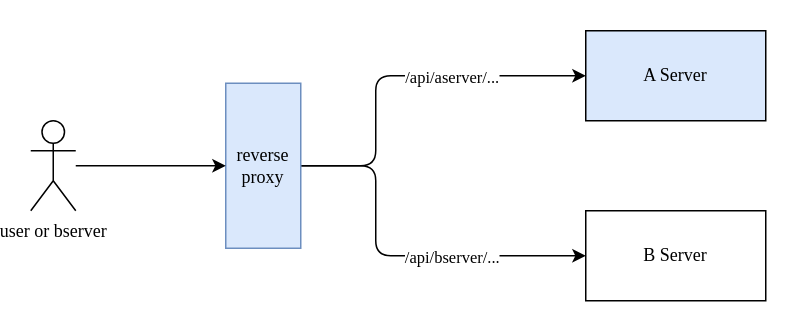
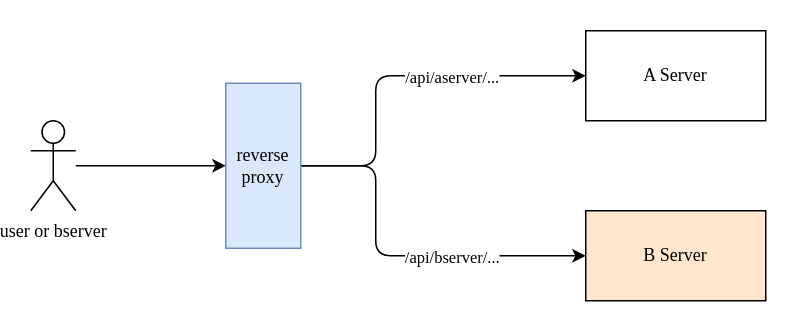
  <mxCell id="0" />
  <mxCell id="1" parent="0" />
  <mxCell id="2" style="edgeStyle=orthogonalEdgeStyle;html=1;exitX=1;exitY=0.5;exitDx=0;exitDy=0;entryX=0;entryY=0.5;entryDx=0;entryDy=0;fontFamily=Comic Sans MS;" parent="1" source="6" target="9" edge="1"><mxGeometry relative="1" as="geometry"><mxPoint x="280" y="55" as="targetPoint" /><Array as="points"><mxPoint x="250" y="110" /><mxPoint x="250" y="50" /></Array></mxGeometry></mxCell>
  <mxCell id="3" value="/api/aserver/..." style="edgeLabel;html=1;align=center;verticalAlign=middle;resizable=0;points=[];fontFamily=Comic Sans MS;" parent="2" vertex="1" connectable="0"><mxGeometry x="0.224" y="-2" relative="1" as="geometry"><mxPoint x="7" y="-2" as="offset" /></mxGeometry></mxCell>
  <mxCell id="4" style="edgeStyle=orthogonalEdgeStyle;html=1;exitX=1;exitY=0.5;exitDx=0;exitDy=0;entryX=0;entryY=0.5;entryDx=0;entryDy=0;fontFamily=Comic Sans MS;" parent="1" source="6" target="10" edge="1"><mxGeometry relative="1" as="geometry"><mxPoint x="260" y="205" as="targetPoint" /><Array as="points"><mxPoint x="250" y="110" /><mxPoint x="250" y="170" /></Array></mxGeometry></mxCell>
  <mxCell id="5" value="/api/bserver/..." style="edgeLabel;html=1;align=center;verticalAlign=middle;resizable=0;points=[];fontFamily=Comic Sans MS;" parent="4" vertex="1" connectable="0"><mxGeometry x="0.056" y="-1" relative="1" as="geometry"><mxPoint x="28" y="-1" as="offset" /></mxGeometry></mxCell>
  <mxCell id="6" value="reverse proxy" style="rounded=0;whiteSpace=wrap;html=1;fontFamily=Comic Sans MS;fillColor=#dae8fc;strokeColor=#6c8ebf;" parent="1" vertex="1"><mxGeometry x="150" y="55" width="50" height="110" as="geometry" /></mxCell>
  <mxCell id="7" value="" style="edgeStyle=none;html=1;fontFamily=Comic Sans MS;" parent="1" source="8" target="6" edge="1"><mxGeometry relative="1" as="geometry" /></mxCell>
  <mxCell id="8" value="user or bserver" style="shape=umlActor;verticalLabelPosition=bottom;verticalAlign=top;html=1;outlineConnect=0;fontFamily=Comic Sans MS;" parent="1" vertex="1"><mxGeometry x="20" y="80" width="30" height="60" as="geometry" /></mxCell>
- <mxCell id="9" value="A Server" style="rounded=0;whiteSpace=wrap;html=1;fontFamily=Comic Sans MS;fillColor=#dae8fc;" parent="1" vertex="1"><mxGeometry x="390" y="20" width="120" height="60" as="geometry" /></mxCell>
- <mxCell id="10" value="B Server" style="rounded=0;whiteSpace=wrap;html=1;fontFamily=Comic Sans MS;" parent="1" vertex="1"><mxGeometry x="390" y="140" width="120" height="60" as="geometry" /></mxCell>
+ <mxCell id="9" value="A Server" style="rounded=0;whiteSpace=wrap;html=1;fontFamily=Comic Sans MS;" parent="1" vertex="1"><mxGeometry x="390" y="20" width="120" height="60" as="geometry" /></mxCell>
+ <mxCell id="10" value="B Server" style="rounded=0;whiteSpace=wrap;html=1;fontFamily=Comic Sans MS;fillColor=#ffe6cc;" parent="1" vertex="1"><mxGeometry x="390" y="140" width="120" height="60" as="geometry" /></mxCell>
